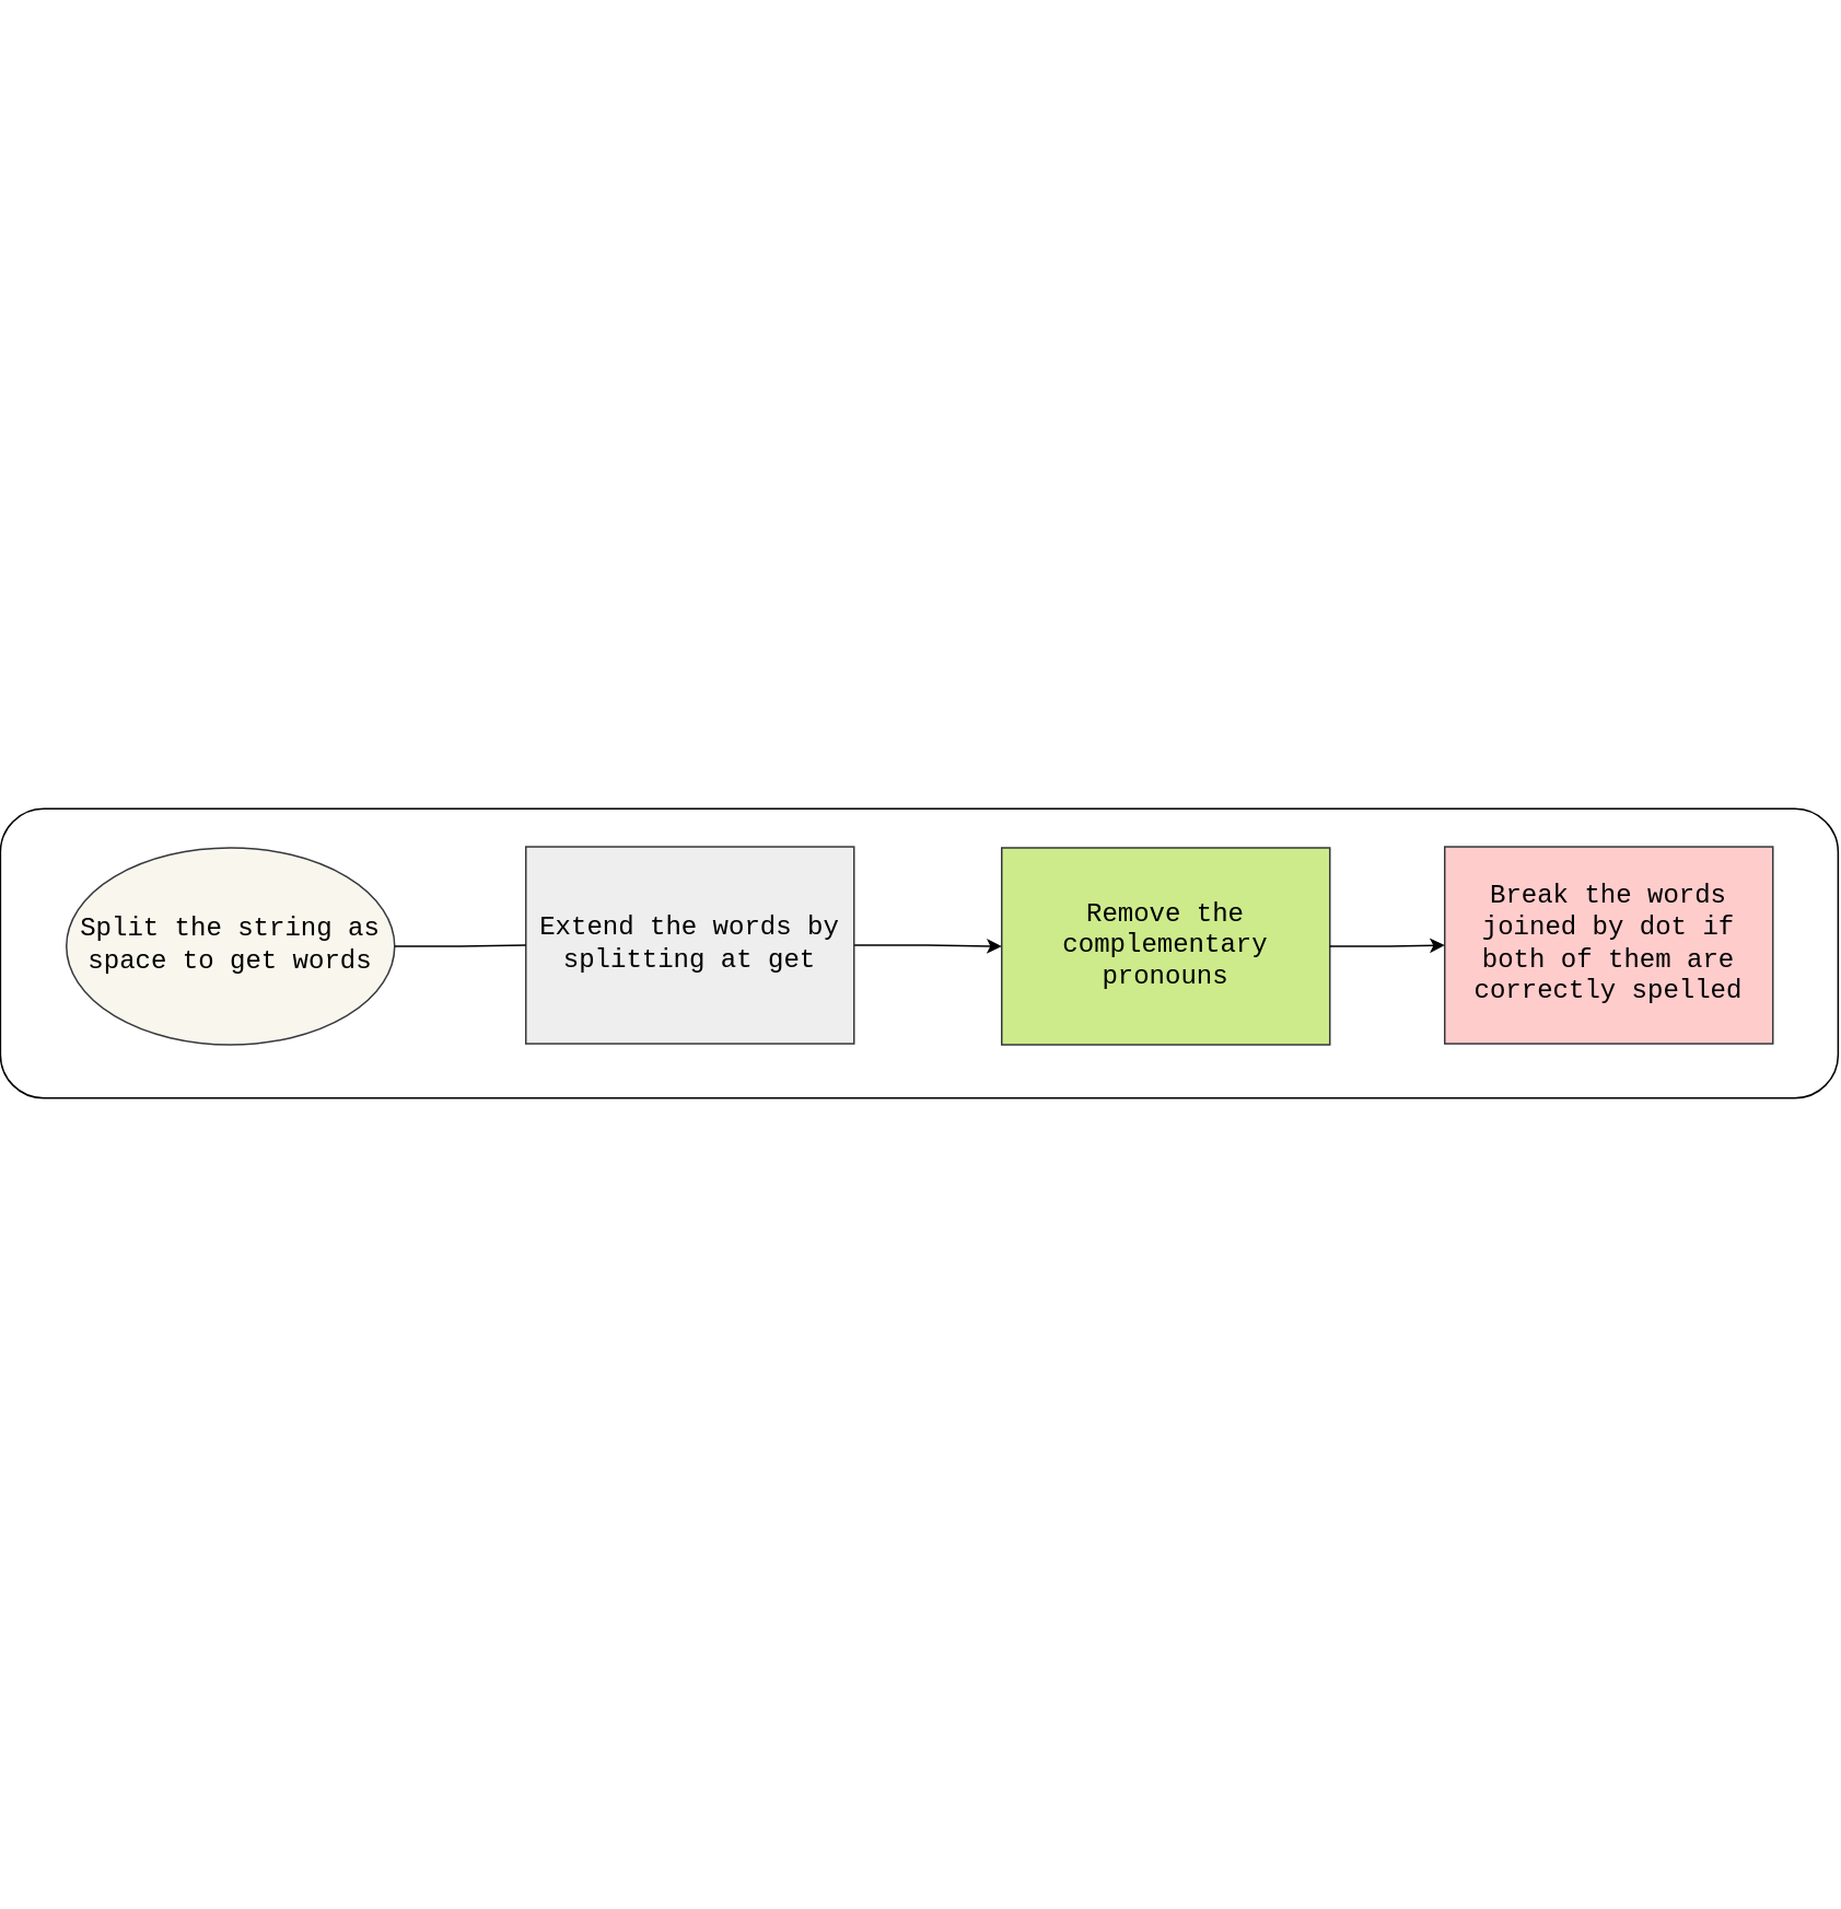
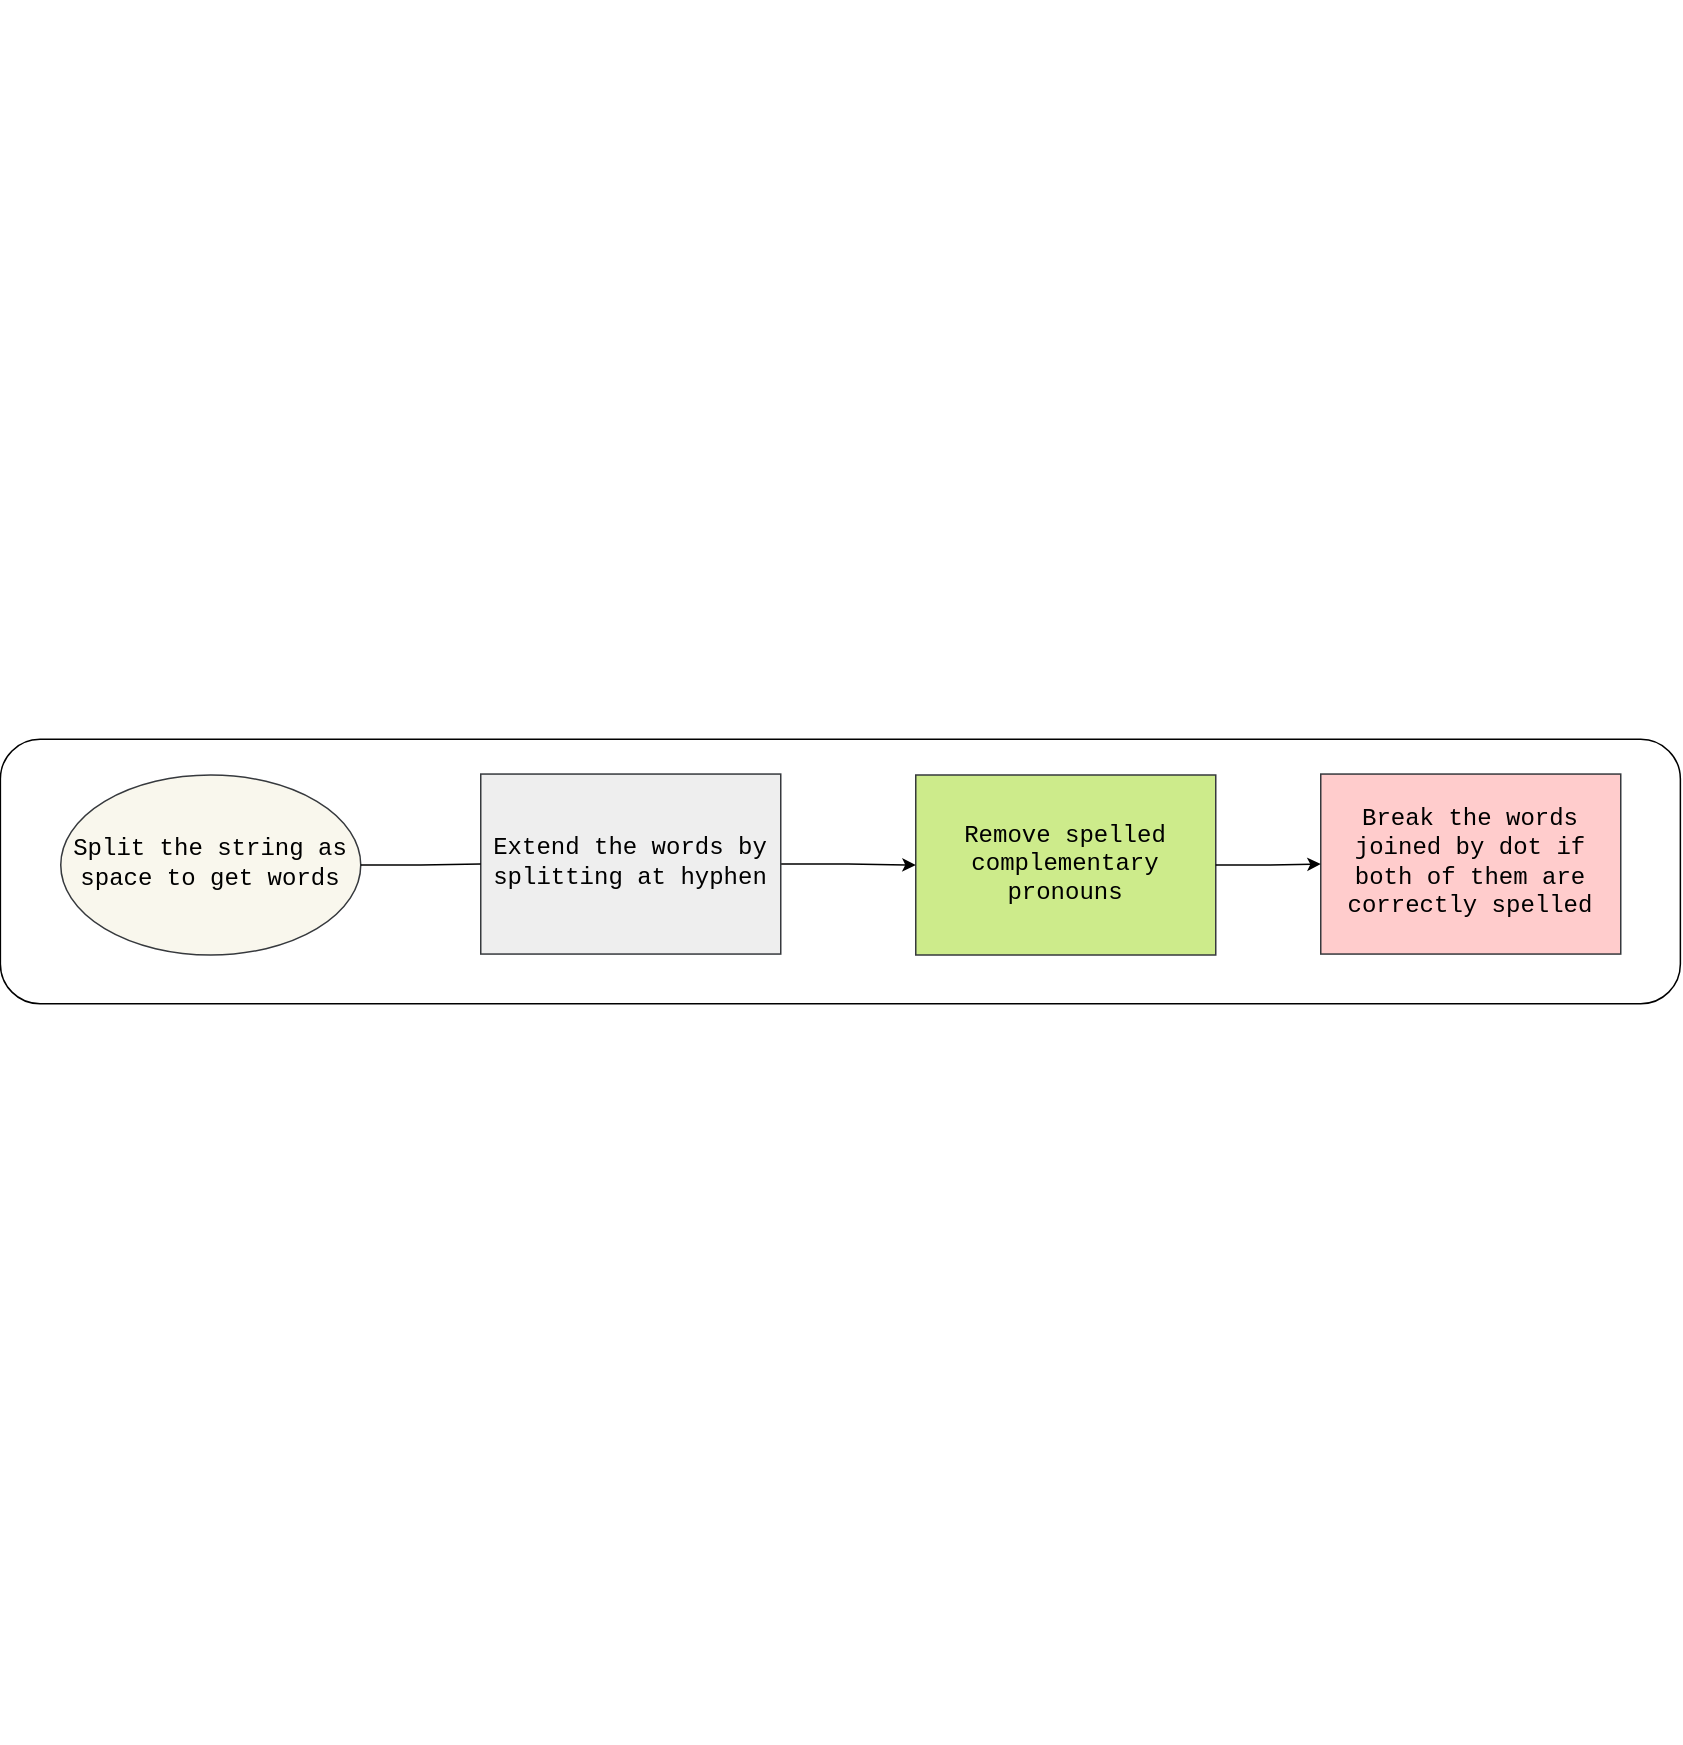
  <mxCell id="0" />
  <mxCell id="1" parent="0" />
  <mxCell id="2" value="" style="rounded=1;whiteSpace=wrap;html=1;fillColor=none;rotation=-90;container=0;" parent="1" vertex="1"><mxGeometry x="451.63" y="20.37" width="176.25" height="1120" as="geometry" /></mxCell>
  <mxCell id="3" value="Split the string as space to get words" style="ellipse;whiteSpace=wrap;html=1;direction=west;flipH=0;flipV=1;fillColor=#f9f7ed;strokeColor=#36393d;fontSize=16;fontFamily=Courier New;" parent="1" vertex="1"><mxGeometry x="20" y="516" width="200" height="120" as="geometry" /></mxCell>
- <mxCell id="4" value="Remove the complementary pronouns" style="rounded=0;whiteSpace=wrap;html=1;direction=west;flipH=0;flipV=1;fillColor=#cdeb8b;strokeColor=#36393d;fontSize=16;fontFamily=Courier New;" parent="1" vertex="1"><mxGeometry x="590" y="516" width="200" height="120" as="geometry" /></mxCell>
+ <mxCell id="4" value="Remove spelled complementary pronouns" style="rounded=0;whiteSpace=wrap;html=1;direction=west;flipH=0;flipV=1;fillColor=#cdeb8b;strokeColor=#36393d;fontSize=16;fontFamily=Courier New;" parent="1" vertex="1"><mxGeometry x="590" y="516" width="200" height="120" as="geometry" /></mxCell>
  <mxCell id="5" value="Break the words joined by dot if both of them are correctly spelled" style="rounded=0;whiteSpace=wrap;html=1;direction=west;flipH=0;flipV=1;fillColor=#ffcccc;strokeColor=#36393d;fontSize=16;fontFamily=Courier New;" parent="1" vertex="1"><mxGeometry x="860" y="515.37" width="200" height="120" as="geometry" /></mxCell>
  <mxCell id="6" style="edgeStyle=orthogonalEdgeStyle;rounded=0;orthogonalLoop=1;jettySize=auto;html=1;exitX=0;exitY=0.5;exitDx=0;exitDy=0;" parent="1" source="4" target="5" edge="1"><mxGeometry relative="1" as="geometry" /></mxCell>
  <mxCell id="7" style="edgeStyle=orthogonalEdgeStyle;rounded=0;orthogonalLoop=1;jettySize=auto;html=1;exitX=0;exitY=0.5;exitDx=0;exitDy=0;entryX=1;entryY=0.5;entryDx=0;entryDy=0;" parent="1" source="8" target="4" edge="1"><mxGeometry relative="1" as="geometry" /></mxCell>
- <mxCell id="8" value="Extend the words by splitting at get" style="rounded=0;whiteSpace=wrap;html=1;direction=west;flipH=0;flipV=1;fillColor=#eeeeee;strokeColor=#36393d;fontSize=16;fontFamily=Courier New;" parent="1" vertex="1"><mxGeometry x="300" y="515.37" width="200" height="120" as="geometry" /></mxCell>
+ <mxCell id="8" value="Extend the words by splitting at hyphen" style="rounded=0;whiteSpace=wrap;html=1;direction=west;flipH=0;flipV=1;fillColor=#eeeeee;strokeColor=#36393d;fontSize=16;fontFamily=Courier New;" parent="1" vertex="1"><mxGeometry x="300" y="515.37" width="200" height="120" as="geometry" /></mxCell>
  <mxCell id="9" style="edgeStyle=orthogonalEdgeStyle;rounded=0;orthogonalLoop=1;jettySize=auto;html=1;exitX=0;exitY=0.5;exitDx=0;exitDy=0;entryX=1;entryY=0.5;entryDx=0;entryDy=0;endArrow=none;" parent="1" source="3" target="8" edge="1"><mxGeometry relative="1" as="geometry" /></mxCell>
